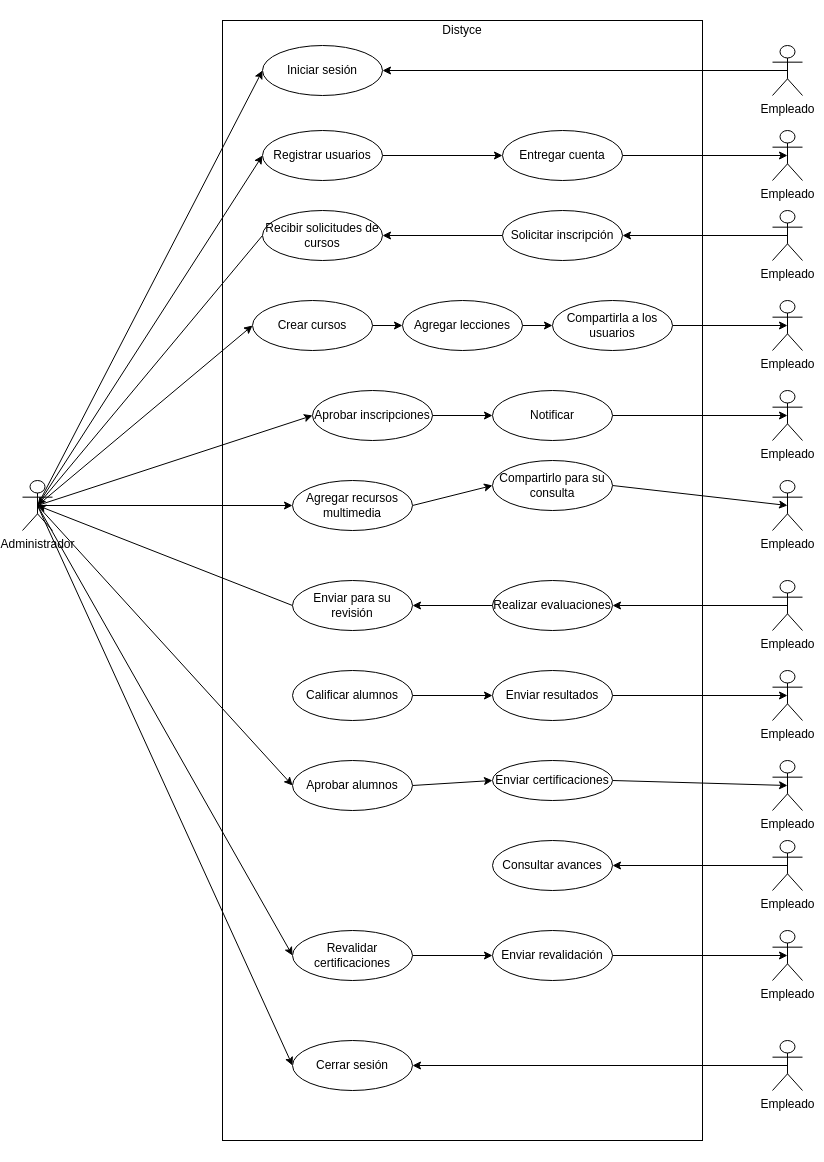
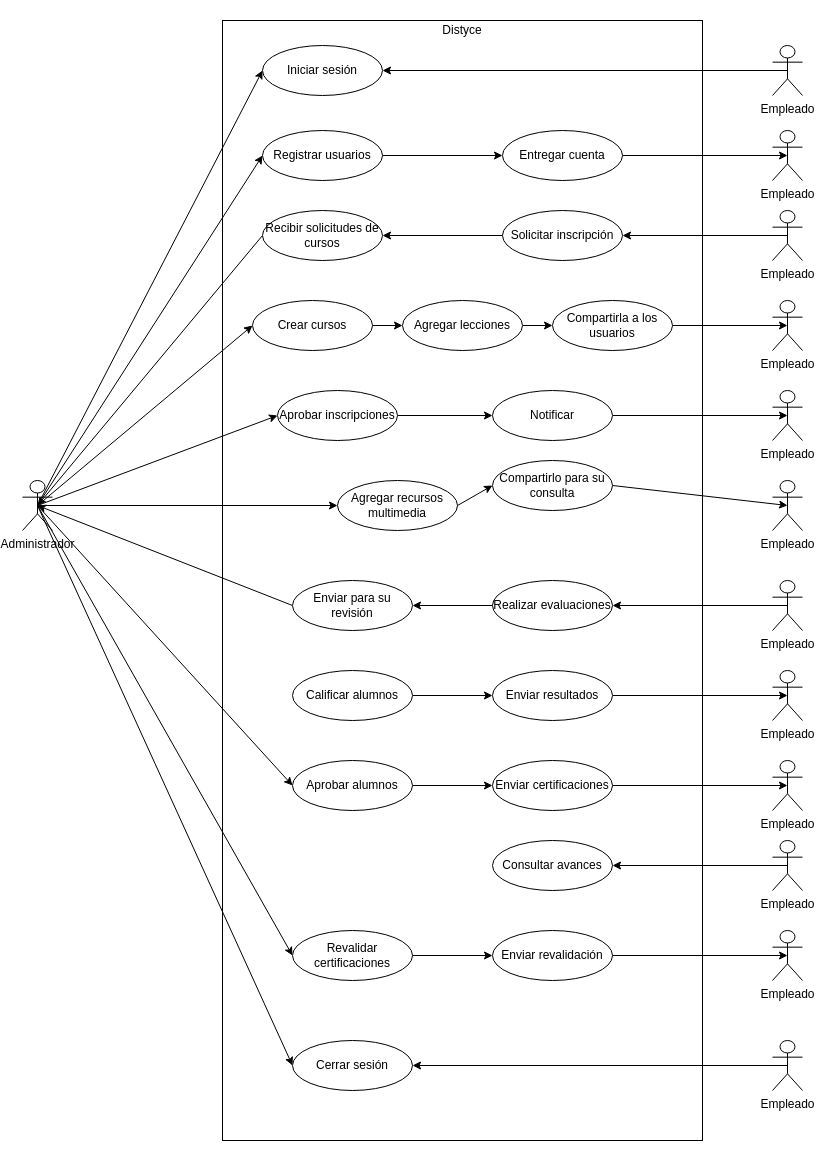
  <mxCell id="0" />
  <mxCell id="1" parent="0" />
  <mxCell id="2" value="" style="rounded=0;whiteSpace=wrap;html=1;strokeColor=#000000;" vertex="1" parent="1"><mxGeometry x="220" y="20" width="480" height="1120" as="geometry" /></mxCell>
  <mxCell id="3" value="Iniciar sesión" style="ellipse;whiteSpace=wrap;html=1;" vertex="1" parent="1"><mxGeometry x="260" y="45" width="120" height="50" as="geometry" /></mxCell>
  <mxCell id="4" value="Distyce" style="text;html=1;strokeColor=none;fillColor=none;align=center;verticalAlign=middle;whiteSpace=wrap;rounded=0;" vertex="1" parent="1"><mxGeometry x="220" y="20" width="480" height="20" as="geometry" /></mxCell>
  <mxCell id="5" style="rounded=0;orthogonalLoop=1;jettySize=auto;html=1;exitX=0.5;exitY=0.5;exitDx=0;exitDy=0;exitPerimeter=0;entryX=0;entryY=0.5;entryDx=0;entryDy=0;" edge="1" parent="1" source="13" target="3"><mxGeometry relative="1" as="geometry" /></mxCell>
  <mxCell id="6" style="edgeStyle=none;rounded=0;orthogonalLoop=1;jettySize=auto;html=1;exitX=0.5;exitY=0.5;exitDx=0;exitDy=0;exitPerimeter=0;entryX=0;entryY=0.5;entryDx=0;entryDy=0;" edge="1" parent="1" source="13" target="17"><mxGeometry relative="1" as="geometry" /></mxCell>
  <mxCell id="7" style="edgeStyle=none;rounded=0;orthogonalLoop=1;jettySize=auto;html=1;exitX=0.5;exitY=0.5;exitDx=0;exitDy=0;exitPerimeter=0;entryX=0;entryY=0.5;entryDx=0;entryDy=0;" edge="1" parent="1" source="13" target="22"><mxGeometry relative="1" as="geometry" /></mxCell>
  <mxCell id="8" style="edgeStyle=none;rounded=0;orthogonalLoop=1;jettySize=auto;html=1;exitX=0.5;exitY=0.5;exitDx=0;exitDy=0;exitPerimeter=0;endArrow=classic;endFill=1;entryX=0;entryY=0.5;entryDx=0;entryDy=0;" edge="1" parent="1" source="13" target="24"><mxGeometry relative="1" as="geometry"><mxPoint x="265.697" y="404.367" as="targetPoint" /></mxGeometry></mxCell>
  <mxCell id="9" style="edgeStyle=none;rounded=0;orthogonalLoop=1;jettySize=auto;html=1;exitX=0.5;exitY=0.5;exitDx=0;exitDy=0;exitPerimeter=0;entryX=0;entryY=0.5;entryDx=0;entryDy=0;endArrow=classic;endFill=1;" edge="1" parent="1" source="13" target="40"><mxGeometry relative="1" as="geometry" /></mxCell>
  <mxCell id="10" style="edgeStyle=none;rounded=0;orthogonalLoop=1;jettySize=auto;html=1;exitX=0.5;exitY=0.5;exitDx=0;exitDy=0;exitPerimeter=0;entryX=0;entryY=0.5;entryDx=0;entryDy=0;endArrow=classic;endFill=1;" edge="1" parent="1" source="13" target="56"><mxGeometry relative="1" as="geometry" /></mxCell>
  <mxCell id="11" style="edgeStyle=none;rounded=0;orthogonalLoop=1;jettySize=auto;html=1;exitX=0.5;exitY=0.5;exitDx=0;exitDy=0;exitPerimeter=0;entryX=0;entryY=0.5;entryDx=0;entryDy=0;endArrow=classic;endFill=1;" edge="1" parent="1" source="13" target="61"><mxGeometry relative="1" as="geometry" /></mxCell>
  <mxCell id="12" style="edgeStyle=none;rounded=0;orthogonalLoop=1;jettySize=auto;html=1;exitX=0.5;exitY=0.5;exitDx=0;exitDy=0;exitPerimeter=0;entryX=0;entryY=0.5;entryDx=0;entryDy=0;endArrow=classic;endFill=1;" edge="1" parent="1" source="13" target="68"><mxGeometry relative="1" as="geometry" /></mxCell>
  <mxCell id="13" value="Administrador" style="shape=umlActor;verticalLabelPosition=bottom;verticalAlign=top;html=1;" vertex="1" parent="1"><mxGeometry x="20" y="480" width="30" height="50" as="geometry" /></mxCell>
  <mxCell id="14" style="edgeStyle=none;rounded=0;orthogonalLoop=1;jettySize=auto;html=1;exitX=0.5;exitY=0.5;exitDx=0;exitDy=0;exitPerimeter=0;entryX=1;entryY=0.5;entryDx=0;entryDy=0;" edge="1" parent="1" source="15" target="3"><mxGeometry relative="1" as="geometry" /></mxCell>
  <mxCell id="15" value="Empleado" style="shape=umlActor;verticalLabelPosition=bottom;verticalAlign=top;html=1;" vertex="1" parent="1"><mxGeometry x="770" y="45" width="30" height="50" as="geometry" /></mxCell>
  <mxCell id="16" style="edgeStyle=none;rounded=0;orthogonalLoop=1;jettySize=auto;html=1;exitX=1;exitY=0.5;exitDx=0;exitDy=0;entryX=0;entryY=0.5;entryDx=0;entryDy=0;" edge="1" parent="1" source="17" target="19"><mxGeometry relative="1" as="geometry" /></mxCell>
  <mxCell id="17" value="Registrar usuarios" style="ellipse;whiteSpace=wrap;html=1;" vertex="1" parent="1"><mxGeometry x="260" y="130" width="120" height="50" as="geometry" /></mxCell>
  <mxCell id="18" style="edgeStyle=none;rounded=0;orthogonalLoop=1;jettySize=auto;html=1;exitX=1;exitY=0.5;exitDx=0;exitDy=0;entryX=0.5;entryY=0.5;entryDx=0;entryDy=0;entryPerimeter=0;" edge="1" parent="1" source="19" target="20"><mxGeometry relative="1" as="geometry" /></mxCell>
  <mxCell id="19" value="Entregar cuenta" style="ellipse;whiteSpace=wrap;html=1;" vertex="1" parent="1"><mxGeometry x="500" y="130" width="120" height="50" as="geometry" /></mxCell>
  <mxCell id="20" value="Empleado" style="shape=umlActor;verticalLabelPosition=bottom;verticalAlign=top;html=1;" vertex="1" parent="1"><mxGeometry x="770" y="130" width="30" height="50" as="geometry" /></mxCell>
  <mxCell id="21" style="edgeStyle=none;rounded=0;orthogonalLoop=1;jettySize=auto;html=1;exitX=1;exitY=0.5;exitDx=0;exitDy=0;entryX=0;entryY=0.5;entryDx=0;entryDy=0;endArrow=classic;endFill=1;" edge="1" parent="1" source="22" target="35"><mxGeometry relative="1" as="geometry" /></mxCell>
  <mxCell id="22" value="Crear cursos" style="ellipse;whiteSpace=wrap;html=1;" vertex="1" parent="1"><mxGeometry x="250" y="300" width="120" height="50" as="geometry" /></mxCell>
  <mxCell id="23" style="edgeStyle=none;rounded=0;orthogonalLoop=1;jettySize=auto;html=1;exitX=1;exitY=0.5;exitDx=0;exitDy=0;entryX=0;entryY=0.5;entryDx=0;entryDy=0;endArrow=classic;endFill=1;" edge="1" parent="1" source="24" target="33"><mxGeometry relative="1" as="geometry" /></mxCell>
- <mxCell id="24" value="Aprobar inscripciones" style="ellipse;whiteSpace=wrap;html=1;" vertex="1" parent="1"><mxGeometry x="310" y="390" width="120" height="50" as="geometry" /></mxCell>
+ <mxCell id="24" value="Aprobar inscripciones" style="ellipse;whiteSpace=wrap;html=1;" vertex="1" parent="1"><mxGeometry x="275" y="390" width="120" height="50" as="geometry" /></mxCell>
  <mxCell id="25" style="edgeStyle=none;rounded=0;orthogonalLoop=1;jettySize=auto;html=1;exitX=0.5;exitY=0.5;exitDx=0;exitDy=0;exitPerimeter=0;" edge="1" parent="1" source="26" target="28"><mxGeometry relative="1" as="geometry" /></mxCell>
  <mxCell id="26" value="Empleado" style="shape=umlActor;verticalLabelPosition=bottom;verticalAlign=top;html=1;" vertex="1" parent="1"><mxGeometry x="770" y="210" width="30" height="50" as="geometry" /></mxCell>
  <mxCell id="27" style="edgeStyle=none;rounded=0;orthogonalLoop=1;jettySize=auto;html=1;exitX=0;exitY=0.5;exitDx=0;exitDy=0;entryX=1;entryY=0.5;entryDx=0;entryDy=0;" edge="1" parent="1" source="28" target="30"><mxGeometry relative="1" as="geometry" /></mxCell>
  <mxCell id="28" value="Solicitar inscripción" style="ellipse;whiteSpace=wrap;html=1;" vertex="1" parent="1"><mxGeometry x="500" y="210" width="120" height="50" as="geometry" /></mxCell>
  <mxCell id="29" style="edgeStyle=none;rounded=0;orthogonalLoop=1;jettySize=auto;html=1;exitX=0;exitY=0.5;exitDx=0;exitDy=0;entryX=0.5;entryY=0.5;entryDx=0;entryDy=0;entryPerimeter=0;" edge="1" parent="1" source="30" target="13"><mxGeometry relative="1" as="geometry" /></mxCell>
  <mxCell id="30" value="Recibir solicitudes de cursos" style="ellipse;whiteSpace=wrap;html=1;" vertex="1" parent="1"><mxGeometry x="260" y="210" width="120" height="50" as="geometry" /></mxCell>
  <mxCell id="31" value="Empleado" style="shape=umlActor;verticalLabelPosition=bottom;verticalAlign=top;html=1;" vertex="1" parent="1"><mxGeometry x="770" y="390" width="30" height="50" as="geometry" /></mxCell>
  <mxCell id="32" style="edgeStyle=none;rounded=0;orthogonalLoop=1;jettySize=auto;html=1;exitX=1;exitY=0.5;exitDx=0;exitDy=0;entryX=0.5;entryY=0.5;entryDx=0;entryDy=0;entryPerimeter=0;endArrow=classic;endFill=1;" edge="1" parent="1" source="33" target="31"><mxGeometry relative="1" as="geometry" /></mxCell>
  <mxCell id="33" value="Notificar" style="ellipse;whiteSpace=wrap;html=1;" vertex="1" parent="1"><mxGeometry x="490" y="390" width="120" height="50" as="geometry" /></mxCell>
  <mxCell id="34" style="edgeStyle=none;rounded=0;orthogonalLoop=1;jettySize=auto;html=1;exitX=1;exitY=0.5;exitDx=0;exitDy=0;entryX=0;entryY=0.5;entryDx=0;entryDy=0;endArrow=classic;endFill=1;" edge="1" parent="1" source="35" target="37"><mxGeometry relative="1" as="geometry" /></mxCell>
  <mxCell id="35" value="Agregar lecciones" style="ellipse;whiteSpace=wrap;html=1;" vertex="1" parent="1"><mxGeometry x="400" y="300" width="120" height="50" as="geometry" /></mxCell>
  <mxCell id="36" style="edgeStyle=none;rounded=0;orthogonalLoop=1;jettySize=auto;html=1;exitX=1;exitY=0.5;exitDx=0;exitDy=0;entryX=0.5;entryY=0.5;entryDx=0;entryDy=0;entryPerimeter=0;endArrow=classic;endFill=1;" edge="1" parent="1" source="37" target="38"><mxGeometry relative="1" as="geometry" /></mxCell>
  <mxCell id="37" value="Compartirla a los usuarios" style="ellipse;whiteSpace=wrap;html=1;" vertex="1" parent="1"><mxGeometry x="550" y="300" width="120" height="50" as="geometry" /></mxCell>
  <mxCell id="38" value="Empleado" style="shape=umlActor;verticalLabelPosition=bottom;verticalAlign=top;html=1;" vertex="1" parent="1"><mxGeometry x="770" y="300" width="30" height="50" as="geometry" /></mxCell>
  <mxCell id="39" style="edgeStyle=none;rounded=0;orthogonalLoop=1;jettySize=auto;html=1;exitX=1;exitY=0.5;exitDx=0;exitDy=0;entryX=0;entryY=0.5;entryDx=0;entryDy=0;endArrow=classic;endFill=1;" edge="1" parent="1" source="40" target="42"><mxGeometry relative="1" as="geometry" /></mxCell>
- <mxCell id="40" value="Agregar recursos multimedia" style="ellipse;whiteSpace=wrap;html=1;" vertex="1" parent="1"><mxGeometry x="290" y="480" width="120" height="50" as="geometry" /></mxCell>
+ <mxCell id="40" value="Agregar recursos multimedia" style="ellipse;whiteSpace=wrap;html=1;" vertex="1" parent="1"><mxGeometry x="335" y="480" width="120" height="50" as="geometry" /></mxCell>
  <mxCell id="41" style="edgeStyle=none;rounded=0;orthogonalLoop=1;jettySize=auto;html=1;exitX=1;exitY=0.5;exitDx=0;exitDy=0;endArrow=classic;endFill=1;entryX=0.5;entryY=0.5;entryDx=0;entryDy=0;entryPerimeter=0;" edge="1" parent="1" source="42" target="43"><mxGeometry relative="1" as="geometry"><mxPoint x="730" y="505.059" as="targetPoint" /></mxGeometry></mxCell>
  <mxCell id="42" value="Compartirlo para su consulta" style="ellipse;whiteSpace=wrap;html=1;" vertex="1" parent="1"><mxGeometry x="490" y="460" width="120" height="50" as="geometry" /></mxCell>
  <mxCell id="43" value="Empleado" style="shape=umlActor;verticalLabelPosition=bottom;verticalAlign=top;html=1;" vertex="1" parent="1"><mxGeometry x="770" y="480" width="30" height="50" as="geometry" /></mxCell>
  <mxCell id="44" style="edgeStyle=none;rounded=0;orthogonalLoop=1;jettySize=auto;html=1;exitX=0;exitY=0.5;exitDx=0;exitDy=0;endArrow=classic;endFill=1;" edge="1" parent="1" source="45" target="47"><mxGeometry relative="1" as="geometry" /></mxCell>
  <mxCell id="45" value="Realizar evaluaciones" style="ellipse;whiteSpace=wrap;html=1;" vertex="1" parent="1"><mxGeometry x="490" y="580" width="120" height="50" as="geometry" /></mxCell>
  <mxCell id="46" style="edgeStyle=none;rounded=0;orthogonalLoop=1;jettySize=auto;html=1;exitX=0;exitY=0.5;exitDx=0;exitDy=0;entryX=0.5;entryY=0.5;entryDx=0;entryDy=0;entryPerimeter=0;endArrow=classic;endFill=1;" edge="1" parent="1" source="47" target="13"><mxGeometry relative="1" as="geometry" /></mxCell>
  <mxCell id="47" value="Enviar para su revisión" style="ellipse;whiteSpace=wrap;html=1;" vertex="1" parent="1"><mxGeometry x="290" y="580" width="120" height="50" as="geometry" /></mxCell>
  <mxCell id="48" style="edgeStyle=none;rounded=0;orthogonalLoop=1;jettySize=auto;html=1;exitX=0.5;exitY=0.5;exitDx=0;exitDy=0;exitPerimeter=0;entryX=1;entryY=0.5;entryDx=0;entryDy=0;endArrow=classic;endFill=1;" edge="1" parent="1" source="49" target="45"><mxGeometry relative="1" as="geometry" /></mxCell>
  <mxCell id="49" value="Empleado" style="shape=umlActor;verticalLabelPosition=bottom;verticalAlign=top;html=1;" vertex="1" parent="1"><mxGeometry x="770" y="580" width="30" height="50" as="geometry" /></mxCell>
  <mxCell id="50" style="edgeStyle=none;rounded=0;orthogonalLoop=1;jettySize=auto;html=1;exitX=1;exitY=0.5;exitDx=0;exitDy=0;entryX=0;entryY=0.5;entryDx=0;entryDy=0;endArrow=classic;endFill=1;" edge="1" parent="1" source="51" target="53"><mxGeometry relative="1" as="geometry" /></mxCell>
  <mxCell id="51" value="Calificar alumnos" style="ellipse;whiteSpace=wrap;html=1;" vertex="1" parent="1"><mxGeometry x="290" y="670" width="120" height="50" as="geometry" /></mxCell>
  <mxCell id="52" style="edgeStyle=none;rounded=0;orthogonalLoop=1;jettySize=auto;html=1;exitX=1;exitY=0.5;exitDx=0;exitDy=0;entryX=0.5;entryY=0.5;entryDx=0;entryDy=0;entryPerimeter=0;endArrow=classic;endFill=1;" edge="1" parent="1" source="53" target="54"><mxGeometry relative="1" as="geometry" /></mxCell>
  <mxCell id="53" value="Enviar resultados" style="ellipse;whiteSpace=wrap;html=1;" vertex="1" parent="1"><mxGeometry x="490" y="670" width="120" height="50" as="geometry" /></mxCell>
  <mxCell id="54" value="Empleado" style="shape=umlActor;verticalLabelPosition=bottom;verticalAlign=top;html=1;" vertex="1" parent="1"><mxGeometry x="770" y="670" width="30" height="50" as="geometry" /></mxCell>
  <mxCell id="55" style="edgeStyle=none;rounded=0;orthogonalLoop=1;jettySize=auto;html=1;exitX=1;exitY=0.5;exitDx=0;exitDy=0;entryX=0;entryY=0.5;entryDx=0;entryDy=0;endArrow=classic;endFill=1;" edge="1" parent="1" source="56" target="58"><mxGeometry relative="1" as="geometry" /></mxCell>
  <mxCell id="56" value="Aprobar alumnos" style="ellipse;whiteSpace=wrap;html=1;" vertex="1" parent="1"><mxGeometry x="290" y="760" width="120" height="50" as="geometry" /></mxCell>
  <mxCell id="57" style="edgeStyle=none;rounded=0;orthogonalLoop=1;jettySize=auto;html=1;exitX=1;exitY=0.5;exitDx=0;exitDy=0;entryX=0.5;entryY=0.5;entryDx=0;entryDy=0;entryPerimeter=0;endArrow=classic;endFill=1;" edge="1" parent="1" source="58" target="59"><mxGeometry relative="1" as="geometry" /></mxCell>
- <mxCell id="58" value="Enviar certificaciones" style="ellipse;whiteSpace=wrap;html=1;" vertex="1" parent="1"><mxGeometry x="490" y="760" width="120" height="40" as="geometry" /></mxCell>
+ <mxCell id="58" value="Enviar certificaciones" style="ellipse;whiteSpace=wrap;html=1;" vertex="1" parent="1"><mxGeometry x="490" y="760" width="120" height="50" as="geometry" /></mxCell>
  <mxCell id="59" value="Empleado" style="shape=umlActor;verticalLabelPosition=bottom;verticalAlign=top;html=1;" vertex="1" parent="1"><mxGeometry x="770" y="760" width="30" height="50" as="geometry" /></mxCell>
  <mxCell id="60" style="edgeStyle=none;rounded=0;orthogonalLoop=1;jettySize=auto;html=1;exitX=1;exitY=0.5;exitDx=0;exitDy=0;entryX=0;entryY=0.5;entryDx=0;entryDy=0;endArrow=classic;endFill=1;" edge="1" parent="1" source="61" target="67"><mxGeometry relative="1" as="geometry" /></mxCell>
  <mxCell id="61" value="Revalidar certificaciones" style="ellipse;whiteSpace=wrap;html=1;" vertex="1" parent="1"><mxGeometry x="290" y="930" width="120" height="50" as="geometry" /></mxCell>
  <mxCell id="62" style="edgeStyle=none;rounded=0;orthogonalLoop=1;jettySize=auto;html=1;exitX=0.5;exitY=0.5;exitDx=0;exitDy=0;exitPerimeter=0;endArrow=classic;endFill=1;" edge="1" parent="1" source="63" target="64"><mxGeometry relative="1" as="geometry" /></mxCell>
  <mxCell id="63" value="Empleado" style="shape=umlActor;verticalLabelPosition=bottom;verticalAlign=top;html=1;" vertex="1" parent="1"><mxGeometry x="770" y="840" width="30" height="50" as="geometry" /></mxCell>
  <mxCell id="64" value="Consultar avances" style="ellipse;whiteSpace=wrap;html=1;" vertex="1" parent="1"><mxGeometry x="490" y="840" width="120" height="50" as="geometry" /></mxCell>
  <mxCell id="65" value="Empleado" style="shape=umlActor;verticalLabelPosition=bottom;verticalAlign=top;html=1;" vertex="1" parent="1"><mxGeometry x="770" y="930" width="30" height="50" as="geometry" /></mxCell>
  <mxCell id="66" style="edgeStyle=none;rounded=0;orthogonalLoop=1;jettySize=auto;html=1;exitX=1;exitY=0.5;exitDx=0;exitDy=0;entryX=0.5;entryY=0.5;entryDx=0;entryDy=0;entryPerimeter=0;endArrow=classic;endFill=1;" edge="1" parent="1" source="67" target="65"><mxGeometry relative="1" as="geometry" /></mxCell>
  <mxCell id="67" value="Enviar revalidación" style="ellipse;whiteSpace=wrap;html=1;" vertex="1" parent="1"><mxGeometry x="490" y="930" width="120" height="50" as="geometry" /></mxCell>
  <mxCell id="68" value="Cerrar sesión" style="ellipse;whiteSpace=wrap;html=1;" vertex="1" parent="1"><mxGeometry x="290" y="1040" width="120" height="50" as="geometry" /></mxCell>
  <mxCell id="69" style="edgeStyle=none;rounded=0;orthogonalLoop=1;jettySize=auto;html=1;exitX=0.5;exitY=0.5;exitDx=0;exitDy=0;exitPerimeter=0;entryX=1;entryY=0.5;entryDx=0;entryDy=0;endArrow=classic;endFill=1;" edge="1" parent="1" source="70" target="68"><mxGeometry relative="1" as="geometry" /></mxCell>
  <mxCell id="70" value="Empleado" style="shape=umlActor;verticalLabelPosition=bottom;verticalAlign=top;html=1;" vertex="1" parent="1"><mxGeometry x="770" y="1040" width="30" height="50" as="geometry" /></mxCell>
